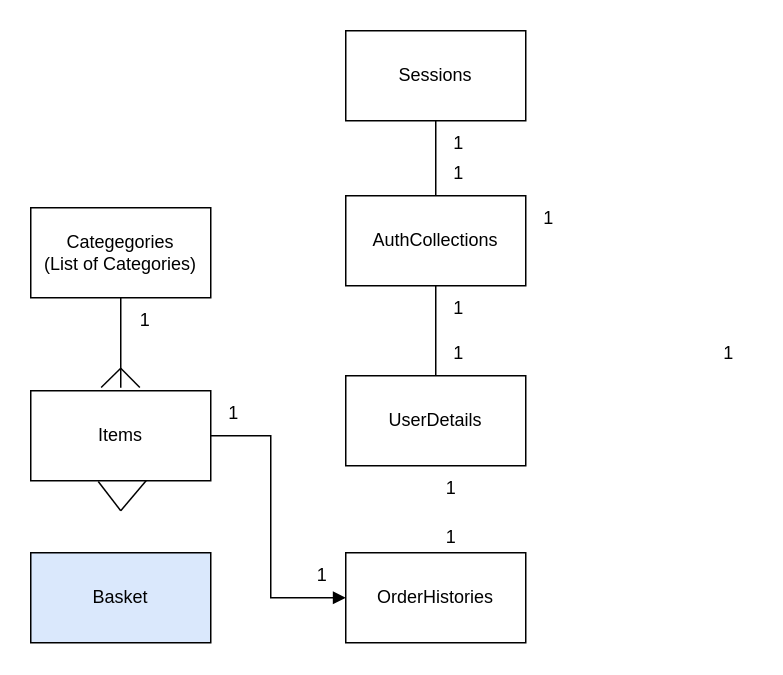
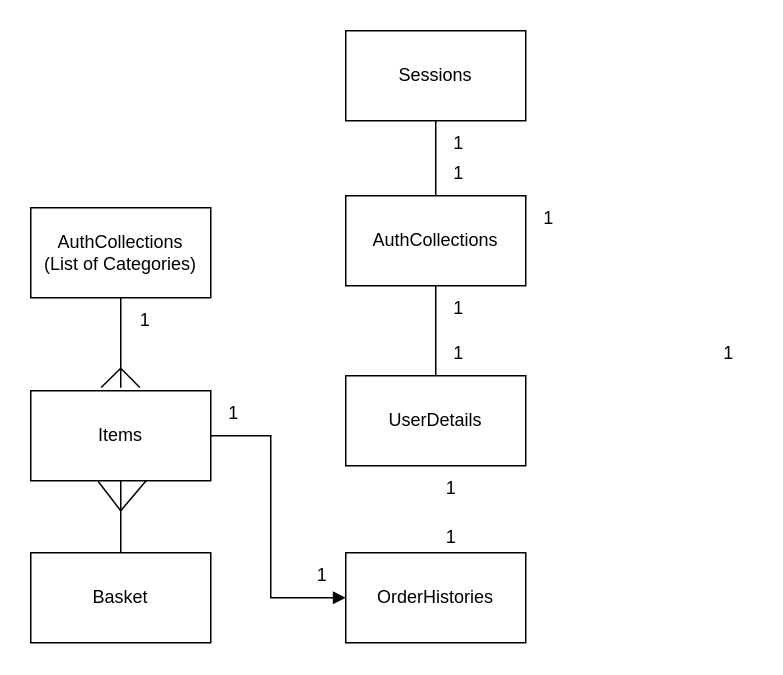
  <mxCell id="0" />
  <mxCell id="1" parent="0" />
  <mxCell id="2" value="AuthCollections" style="rounded=0;whiteSpace=wrap;html=1;" parent="1" vertex="1"><mxGeometry x="230" y="130" width="120" height="60" as="geometry" /></mxCell>
  <mxCell id="3" value="Sessions" style="rounded=0;whiteSpace=wrap;html=1;" parent="1" vertex="1"><mxGeometry x="230" y="20" width="120" height="60" as="geometry" /></mxCell>
  <mxCell id="4" value="UserDetails" style="rounded=0;whiteSpace=wrap;html=1;" parent="1" vertex="1"><mxGeometry x="230" y="250" width="120" height="60" as="geometry" /></mxCell>
  <mxCell id="5" value="OrderHistories" style="rounded=0;whiteSpace=wrap;html=1;" parent="1" vertex="1"><mxGeometry x="230" y="368" width="120" height="60" as="geometry" /></mxCell>
- <mxCell id="6" value="Categegories&lt;div&gt;(List of Categories)&lt;/div&gt;" style="rounded=0;whiteSpace=wrap;html=1;" parent="1" vertex="1"><mxGeometry x="20" y="138" width="120" height="60" as="geometry" /></mxCell>
+ <mxCell id="6" value="AuthCollections&lt;div&gt;(List of Categories)&lt;/div&gt;" style="rounded=0;whiteSpace=wrap;html=1;" parent="1" vertex="1"><mxGeometry x="20" y="138" width="120" height="60" as="geometry" /></mxCell>
  <mxCell id="7" value="Items" style="rounded=0;whiteSpace=wrap;html=1;" parent="1" vertex="1"><mxGeometry x="20" y="260" width="120" height="60" as="geometry" /></mxCell>
  <mxCell id="8" value="1" style="text;html=1;align=center;verticalAlign=middle;resizable=0;points=[];autosize=1;strokeColor=none;fillColor=none;" parent="1" vertex="1"><mxGeometry x="81" y="198" width="30" height="30" as="geometry" /></mxCell>
  <mxCell id="9" value="1" style="text;html=1;align=center;verticalAlign=middle;resizable=0;points=[];autosize=1;strokeColor=none;fillColor=none;" parent="1" vertex="1"><mxGeometry x="290" y="220" width="30" height="30" as="geometry" /></mxCell>
  <mxCell id="10" value="1" style="text;html=1;align=center;verticalAlign=middle;resizable=0;points=[];autosize=1;strokeColor=none;fillColor=none;" parent="1" vertex="1"><mxGeometry x="290" y="190" width="30" height="30" as="geometry" /></mxCell>
  <mxCell id="11" value="1" style="text;html=1;align=center;verticalAlign=middle;resizable=0;points=[];autosize=1;strokeColor=none;fillColor=none;" parent="1" vertex="1"><mxGeometry x="350" y="130" width="30" height="30" as="geometry" /></mxCell>
  <mxCell id="12" value="1" style="text;html=1;align=center;verticalAlign=middle;resizable=0;points=[];autosize=1;strokeColor=none;fillColor=none;" parent="1" vertex="1"><mxGeometry x="470" y="220" width="30" height="30" as="geometry" /></mxCell>
  <mxCell id="13" value="" style="endArrow=none;html=1;rounded=0;exitX=0.5;exitY=1;exitDx=0;exitDy=0;entryX=0.5;entryY=0;entryDx=0;entryDy=0;" parent="1" source="2" target="4" edge="1"><mxGeometry width="50" height="50" relative="1" as="geometry"><mxPoint x="360" y="290" as="sourcePoint" /><mxPoint x="410" y="240" as="targetPoint" /></mxGeometry></mxCell>
  <mxCell id="14" value="1" style="text;html=1;align=center;verticalAlign=middle;resizable=0;points=[];autosize=1;strokeColor=none;fillColor=none;" parent="1" vertex="1"><mxGeometry x="290" y="100" width="30" height="30" as="geometry" /></mxCell>
  <mxCell id="15" value="1" style="text;html=1;align=center;verticalAlign=middle;resizable=0;points=[];autosize=1;strokeColor=none;fillColor=none;" parent="1" vertex="1"><mxGeometry x="290" y="80" width="30" height="30" as="geometry" /></mxCell>
  <mxCell id="16" value="" style="endArrow=none;html=1;rounded=0;exitX=0.5;exitY=1;exitDx=0;exitDy=0;entryX=0.5;entryY=0;entryDx=0;entryDy=0;" parent="1" source="3" target="2" edge="1"><mxGeometry width="50" height="50" relative="1" as="geometry"><mxPoint x="250" y="240" as="sourcePoint" /><mxPoint x="300" y="190" as="targetPoint" /></mxGeometry></mxCell>
  <mxCell id="17" value="" style="endArrow=none;html=1;rounded=0;exitX=0.5;exitY=1;exitDx=0;exitDy=0;entryX=0.5;entryY=0;entryDx=0;entryDy=0;" parent="1" source="6" edge="1"><mxGeometry width="50" height="50" relative="1" as="geometry"><mxPoint x="60" y="315" as="sourcePoint" /><mxPoint x="80" y="258" as="targetPoint" /></mxGeometry></mxCell>
  <mxCell id="18" value="" style="endArrow=none;html=1;rounded=0;entryX=0.391;entryY=-0.002;entryDx=0;entryDy=0;entryPerimeter=0;" parent="1" edge="1"><mxGeometry width="50" height="50" relative="1" as="geometry"><mxPoint x="80" y="245" as="sourcePoint" /><mxPoint x="66.92" y="257.88" as="targetPoint" /></mxGeometry></mxCell>
  <mxCell id="19" value="" style="endArrow=none;html=1;rounded=0;entryX=0.606;entryY=-0.003;entryDx=0;entryDy=0;entryPerimeter=0;" parent="1" edge="1"><mxGeometry width="50" height="50" relative="1" as="geometry"><mxPoint x="80" y="245" as="sourcePoint" /><mxPoint x="92.72" y="257.82" as="targetPoint" /></mxGeometry></mxCell>
  <mxCell id="20" value="1" style="text;html=1;align=center;verticalAlign=middle;resizable=0;points=[];autosize=1;strokeColor=none;fillColor=none;" parent="1" vertex="1"><mxGeometry x="285" y="343" width="30" height="30" as="geometry" /></mxCell>
  <mxCell id="21" value="1" style="text;html=1;align=center;verticalAlign=middle;resizable=0;points=[];autosize=1;strokeColor=none;fillColor=none;" parent="1" vertex="1"><mxGeometry x="285" y="310" width="30" height="30" as="geometry" /></mxCell>
  <mxCell id="22" value="" style="endArrow=block;html=1;rounded=0;exitX=1;exitY=0.5;exitDx=0;exitDy=0;entryX=0;entryY=0.5;entryDx=0;entryDy=0;" parent="1" source="7" target="5" edge="1"><mxGeometry width="50" height="50" relative="1" as="geometry"><mxPoint x="180" y="270" as="sourcePoint" /><mxPoint x="230" y="220" as="targetPoint" /><Array as="points"><mxPoint x="180" y="290" /><mxPoint x="180" y="398" /></Array></mxGeometry></mxCell>
  <mxCell id="23" value="1" style="text;html=1;align=center;verticalAlign=middle;resizable=0;points=[];autosize=1;strokeColor=none;fillColor=none;" parent="1" vertex="1"><mxGeometry x="199" y="368" width="30" height="30" as="geometry" /></mxCell>
  <mxCell id="24" value="1" style="text;html=1;align=center;verticalAlign=middle;resizable=0;points=[];autosize=1;strokeColor=none;fillColor=none;" vertex="1" parent="1"><mxGeometry x="140" y="260" width="30" height="30" as="geometry" /></mxCell>
- <mxCell id="25" value="Basket" style="rounded=0;whiteSpace=wrap;html=1;fillColor=#dae8fc;" vertex="1" parent="1"><mxGeometry x="20" y="368" width="120" height="60" as="geometry" /></mxCell>
+ <mxCell id="25" value="Basket" style="rounded=0;whiteSpace=wrap;html=1;" vertex="1" parent="1"><mxGeometry x="20" y="368" width="120" height="60" as="geometry" /></mxCell>
+ <mxCell id="26" value="" style="endArrow=none;html=1;rounded=0;exitX=0.5;exitY=1;exitDx=0;exitDy=0;entryX=0.5;entryY=0;entryDx=0;entryDy=0;" edge="1" parent="1" source="7" target="25"><mxGeometry width="50" height="50" relative="1" as="geometry"><mxPoint x="150" y="320" as="sourcePoint" /><mxPoint x="200" y="270" as="targetPoint" /></mxGeometry></mxCell>
  <mxCell id="27" value="" style="endArrow=none;html=1;rounded=0;entryX=0.642;entryY=0.997;entryDx=0;entryDy=0;entryPerimeter=0;" edge="1" parent="1" target="7"><mxGeometry width="50" height="50" relative="1" as="geometry"><mxPoint x="80" y="340" as="sourcePoint" /><mxPoint x="200" y="270" as="targetPoint" /></mxGeometry></mxCell>
  <mxCell id="28" value="" style="endArrow=none;html=1;rounded=0;exitX=0.375;exitY=1.008;exitDx=0;exitDy=0;exitPerimeter=0;" edge="1" parent="1" source="7"><mxGeometry width="50" height="50" relative="1" as="geometry"><mxPoint x="150" y="320" as="sourcePoint" /><mxPoint x="80" y="340" as="targetPoint" /></mxGeometry></mxCell>
